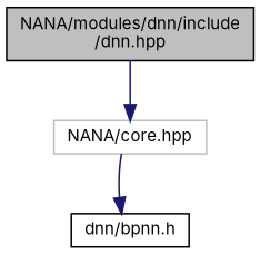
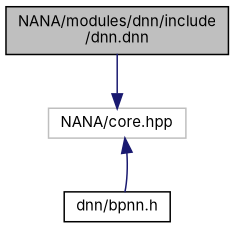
  digraph {
    fontname=Inter
    node [color=black fillcolor=white fontname=Inter fontsize=10 shape=record style=filled]
    edge [color=midnightblue fontname=Inter fontsize=10 labelfontname=Helvetica labelfontsize=10 style=solid]
-   n1 [fillcolor=grey75 fontcolor=black height=0.2 label="NANA/modules/dnn/include\l/dnn.hpp" width=0.4]
+   n1 [fillcolor=grey75 fontcolor=black height=0.2 label="NANA/modules/dnn/include\l/dnn.dnn" width=0.4]
    n2 [color=grey75 height=0.2 label="NANA/core.hpp" width=0.4]
    n3 [height=0.2 label="dnn/bpnn.h" width=0.4]
    n1 -> n2
-   n2 -> n3
+   n3 -> n2
  }
